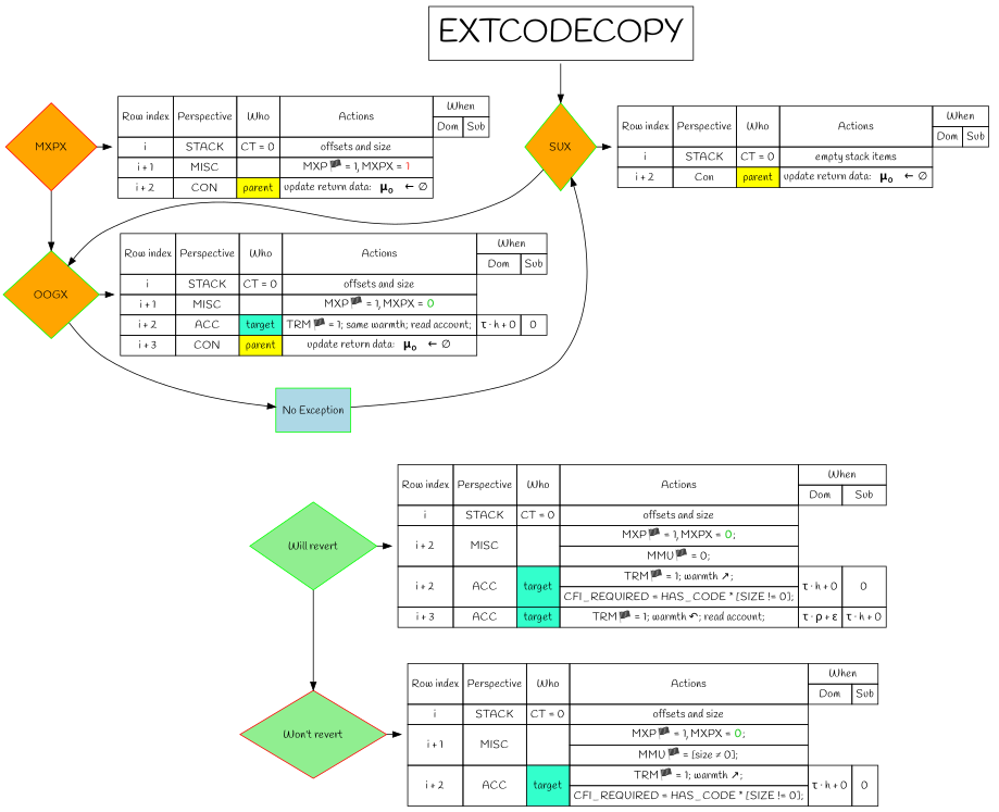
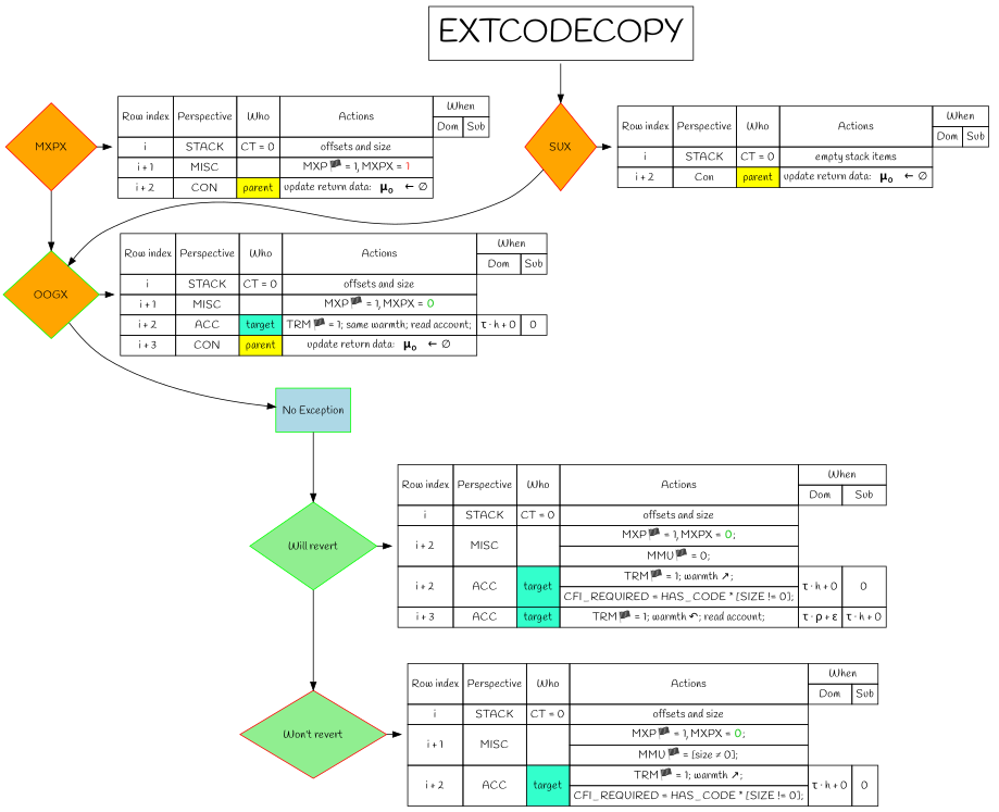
  digraph {
    node [fontname=Handlee shape=plaintext]
    edge [fontname=Handlee]
-   n1 [color=green fillcolor=ORANGE label="\nSUX\n " shape=diamond style=filled]
+   n1 [color=RED fillcolor=ORANGE label="\nSUX\n " shape=diamond style=filled]
    n2 [label=< <TABLE BORDER="0" CELLBORDER="1" CELLSPACING="0" CELLPADDING="4">   <TR>     <TD ROWSPAN="2">Row index</TD>     <TD ROWSPAN="2">Perspective</TD>     <TD ROWSPAN="2">Who</TD>     <TD ROWSPAN="2" COLSPAN="1">Actions</TD>     <TD ROWSPAN="1" COLSPAN="2">When</TD>   </TR>   <TR>     <TD ROWSPAN="1" COLSPAN="1">Dom</TD>     <TD ROWSPAN="1" COLSPAN="1">Sub</TD>   </TR>   <TR>     <TD>i</TD>     <TD>STACK</TD>     <TD>CT = 0</TD>     <TD>empty stack items</TD>   </TR>   <TR>     <TD>i + 2</TD>     <TD>Con</TD>     <TD BGCOLOR="YELLOW">parent</TD>     <TD COLSPAN="1">update return data: &nbsp; <B>μ<sub>o</sub></B> &shy;&nbsp; ← ∅</TD>   </TR> </TABLE>>]
    n3 [color=RED fillcolor=ORANGE label="\nMXPX\n " shape=diamond style=filled]
    n4 [label=< <TABLE BORDER="0" CELLBORDER="1" CELLSPACING="0" CELLPADDING="4">   <TR>     <TD ROWSPAN="2">Row index</TD>     <TD ROWSPAN="2">Perspective</TD>     <TD ROWSPAN="2">Who</TD>     <TD ROWSPAN="2" COLSPAN="1">Actions</TD>     <TD ROWSPAN="1" COLSPAN="2">When</TD>   </TR>   <TR>     <TD ROWSPAN="1" COLSPAN="1">Dom</TD>     <TD ROWSPAN="1" COLSPAN="1">Sub</TD>   </TR>   <TR>     <TD>i</TD>     <TD>STACK</TD>     <TD>CT = 0</TD>     <TD>offsets and size</TD>   </TR>   <TR>     <TD>i + 1</TD>     <TD>MISC</TD>     <TD></TD>     <TD>MXP🏴 = 1, MXPX = <B><FONT COLOR="#FA5F55">1</FONT></B></TD>   </TR>   <TR>     <TD>i + 2</TD>     <TD>CON</TD>     <TD BGCOLOR="YELLOW">parent</TD>     <TD>update return data: &nbsp; <B>μ<sub>o</sub></B> &shy;&nbsp; ← ∅</TD>   </TR> </TABLE>>]
    n5 [color=green fillcolor=ORANGE label="\nOOGX\n " shape=diamond style=filled]
    n6 [label=< <TABLE BORDER="0" CELLBORDER="1" CELLSPACING="0" CELLPADDING="4">   <TR>     <TD ROWSPAN="2">Row index</TD>     <TD ROWSPAN="2">Perspective</TD>     <TD ROWSPAN="2">Who</TD>     <TD ROWSPAN="2" COLSPAN="1">Actions</TD>     <TD ROWSPAN="1" COLSPAN="2">When</TD>   </TR>   <TR>     <TD ROWSPAN="1" COLSPAN="1">Dom</TD>     <TD ROWSPAN="1" COLSPAN="1">Sub</TD>   </TR>   <TR>     <TD>i</TD>     <TD>STACK</TD>     <TD>CT = 0</TD>     <TD>offsets and size</TD>   </TR>   <TR>     <TD>i + 1</TD>     <TD>MISC</TD>     <TD></TD>     <TD>MXP🏴 = 1, MXPX = <B><FONT COLOR="LIMEGREEN">0</FONT></B></TD>   </TR>   <TR>     <TD>i + 2</TD>     <TD>ACC</TD>     <TD BGCOLOR=" #33FFCC ">target</TD>     <TD>TRM🏴 = 1; same warmth; read account;</TD>     <TD>τ · h + 0</TD><TD>0</TD>   </TR>   <TR>     <TD>i + 3</TD>     <TD>CON</TD>     <TD BGCOLOR="YELLOW">parent</TD>     <TD>update return data: &nbsp; <B>μ<sub>o</sub></B> &shy;&nbsp; ← ∅</TD>   </TR> </TABLE>>]
    n7 [color=green fillcolor=LIGHTGREEN label="\nWill revert\n " shape=diamond style=filled]
    n8 [label=< <TABLE BORDER="0" CELLBORDER="1" CELLSPACING="0" CELLPADDING="4">   <TR>     <TD ROWSPAN="2">Row index</TD>     <TD ROWSPAN="2">Perspective</TD>     <TD ROWSPAN="2">Who</TD>     <TD ROWSPAN="2" COLSPAN="1">Actions</TD>     <TD ROWSPAN="1" COLSPAN="2">When</TD>   </TR>   <TR>     <TD ROWSPAN="1" COLSPAN="1">Dom</TD>     <TD ROWSPAN="1" COLSPAN="1">Sub</TD>   </TR>   <TR>     <TD>i</TD>     <TD>STACK</TD>     <TD>CT = 0</TD>     <TD>offsets and size</TD>   </TR>   <TR>     <TD ROWSPAN="2">i + 2</TD>     <TD ROWSPAN="2">MISC</TD>     <TD ROWSPAN="2"></TD>     <TD ROWSPAN="1">MXP🏴 = 1, MXPX = <B><FONT COLOR="LIMEGREEN">0</FONT></B>;</TD>   </TR>   <TR>     <TD ROWSPAN="1">MMU🏴 = 0;</TD>   </TR>   <TR>     <TD ROWSPAN="2">i + 2</TD>     <TD ROWSPAN="2">ACC</TD>     <TD ROWSPAN="2" BGCOLOR=" #33FFCC ">target</TD>     <TD>TRM🏴 = 1; warmth ↗;</TD>     <TD ROWSPAN="2">τ · h + 0</TD>     <TD ROWSPAN="2">0</TD>   </TR>   <TR>     <TD>CFI_REQUIRED = HAS_CODE * [SIZE != 0];</TD>   </TR>   <TR>     <TD>i + 3</TD>     <TD>ACC</TD>     <TD BGCOLOR=" #33FFCC ">target</TD>     <TD>TRM🏴 = 1; warmth ↶; read account;</TD>     <TD>τ · ρ + ε</TD><TD>τ · h + 0</TD>   </TR> </TABLE>>]
    n9 [color=RED fillcolor=LIGHTGREEN label="\nWon't revert\n " shape=diamond style=filled]
    n10 [label=< <TABLE BORDER="0" CELLBORDER="1" CELLSPACING="0" CELLPADDING="4">   <TR>     <TD ROWSPAN="2">Row index</TD>     <TD ROWSPAN="2">Perspective</TD>     <TD ROWSPAN="2">Who</TD>     <TD ROWSPAN="2" COLSPAN="1">Actions</TD>     <TD ROWSPAN="1" COLSPAN="2">When</TD>   </TR>   <TR>     <TD ROWSPAN="1" COLSPAN="1">Dom</TD>     <TD ROWSPAN="1" COLSPAN="1">Sub</TD>   </TR>   <TR>     <TD>i</TD>     <TD>STACK</TD>     <TD>CT = 0</TD>     <TD>offsets and size</TD>   </TR>   <TR>     <TD ROWSPAN="2">i + 1</TD>     <TD ROWSPAN="2">MISC</TD>     <TD ROWSPAN="2"></TD>     <TD ROWSPAN="1">MXP🏴 = 1, MXPX = <B><FONT COLOR="LIMEGREEN">0</FONT></B>;</TD>   </TR>   <TR>     <TD ROWSPAN="1">MMU🏴 = [size ≠ 0];</TD>   </TR>   <TR>     <TD ROWSPAN="2">i + 2</TD>     <TD ROWSPAN="2">ACC</TD>     <TD ROWSPAN="2" BGCOLOR=" #33FFCC ">target</TD>     <TD>TRM🏴 = 1; warmth ↗;</TD>     <TD ROWSPAN="2">τ · h + 0</TD>     <TD ROWSPAN="2">0</TD>   </TR>   <TR>     <TD>CFI_REQUIRED = HAS_CODE * [SIZE != 0];</TD>   </TR> </TABLE>>]
    n11 [color=green fillcolor=LIGHTBLUE label="\nNo Exception\n " shape=rect style=filled]
    n12 [label=<   <TABLE BORDER="0" CELLBORDER="1" CELLSPACING="0" CELLPADDING="10">   <TR>   <TD><FONT POINT-SIZE="40">EXTCODECOPY</FONT></TD>   </TR>   </TABLE>>]
    subgraph sub_1 {
      rank=same
      n1
      n2
    }
    subgraph sub_2 {
      rank=same
      n3
      n4
    }
    subgraph sub_3 {
      rank=same
      n5
      n6
    }
    subgraph sub_4 {
      rank=same
      n7
      n8
    }
    subgraph sub_5 {
      rank=same
      n9
      n10
    }
    n1 -> n2
    n1 -> n5
    n3 -> n4
    n3 -> n5
    n5 -> n6
    n5 -> n11
    n7 -> n8
    n7 -> n9
    n9 -> n10
-   n11 -> n1
+   n11 -> n7
    n12 -> n1
  }
